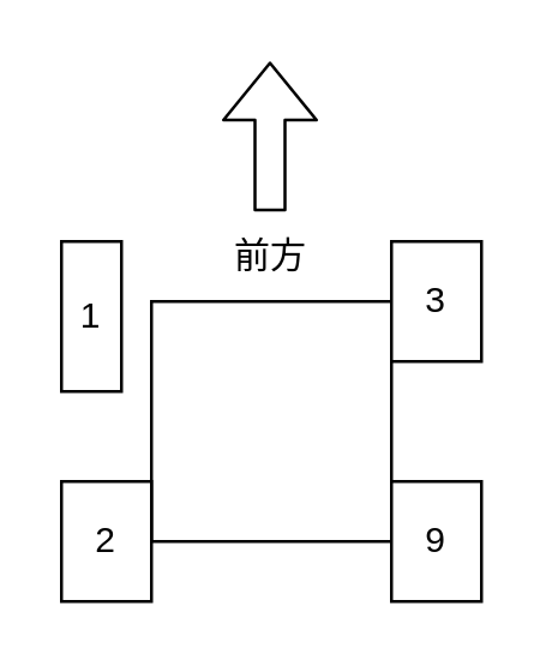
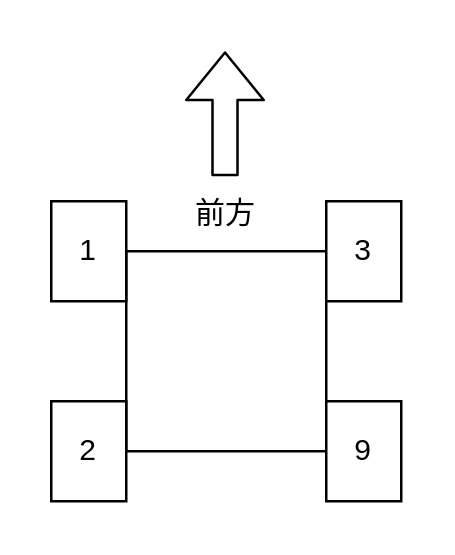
  <mxCell id="0" />
  <mxCell id="1" parent="0" />
  <mxCell id="2" value="" style="whiteSpace=wrap;html=1;aspect=fixed;" vertex="1" parent="1"><mxGeometry x="50" y="100" width="80" height="80" as="geometry" /></mxCell>
- <mxCell id="3" value="1" style="rounded=0;whiteSpace=wrap;html=1;" vertex="1" parent="1"><mxGeometry x="20" y="80" width="20" height="50" as="geometry" /></mxCell>
+ <mxCell id="3" value="1" style="rounded=0;whiteSpace=wrap;html=1;" vertex="1" parent="1"><mxGeometry x="20" y="80" width="30" height="40" as="geometry" /></mxCell>
  <mxCell id="4" value="" style="shape=flexArrow;endArrow=classic;html=1;labelBackgroundColor=#000000;strokeColor=#000000;" edge="1" parent="1"><mxGeometry width="50" height="50" relative="1" as="geometry"><mxPoint x="89.5" y="70" as="sourcePoint" /><mxPoint x="89.5" y="20" as="targetPoint" /></mxGeometry></mxCell>
  <mxCell id="5" value="前方" style="text;strokeColor=none;fillColor=none;align=center;verticalAlign=middle;spacingLeft=4;spacingRight=4;overflow=hidden;points=[[0,0.5],[1,0.5]];portConstraint=eastwest;rotatable=0;whiteSpace=wrap;html=1;fontColor=#000000;" vertex="1" parent="1"><mxGeometry x="50" y="70" width="80" height="30" as="geometry" /></mxCell>
  <mxCell id="6" value="3" style="rounded=0;whiteSpace=wrap;html=1;" vertex="1" parent="1"><mxGeometry x="130" y="80" width="30" height="40" as="geometry" /></mxCell>
  <mxCell id="7" value="2" style="rounded=0;whiteSpace=wrap;html=1;" vertex="1" parent="1"><mxGeometry x="20" y="160" width="30" height="40" as="geometry" /></mxCell>
  <mxCell id="8" value="9" style="rounded=0;whiteSpace=wrap;html=1;" vertex="1" parent="1"><mxGeometry x="130" y="160" width="30" height="40" as="geometry" /></mxCell>
